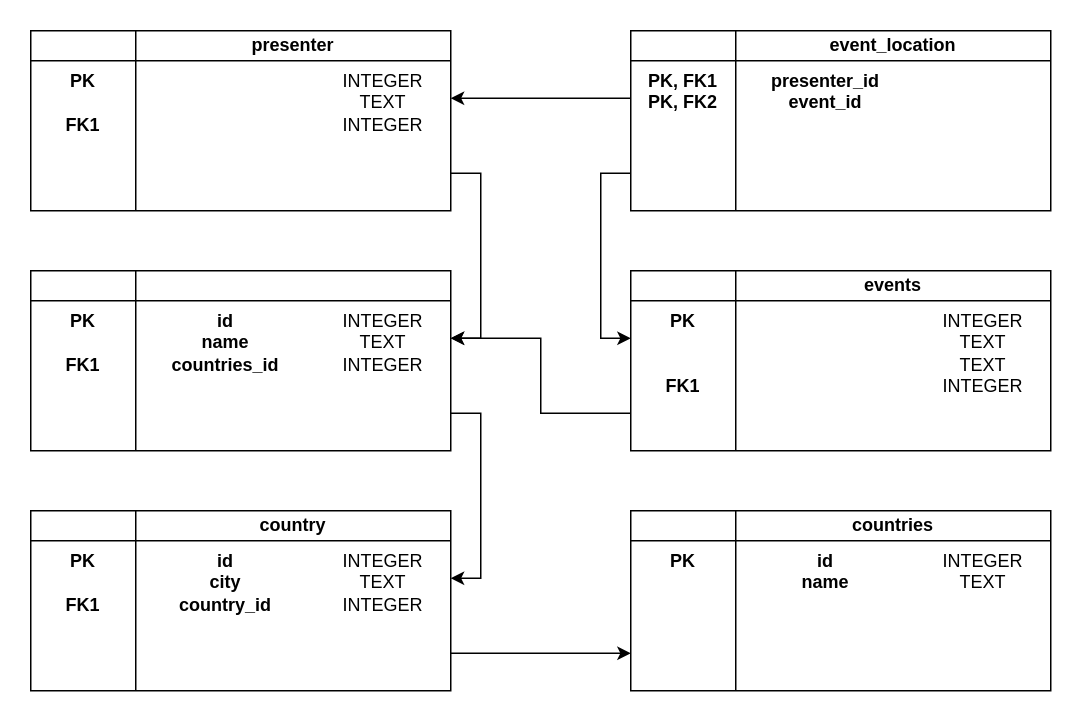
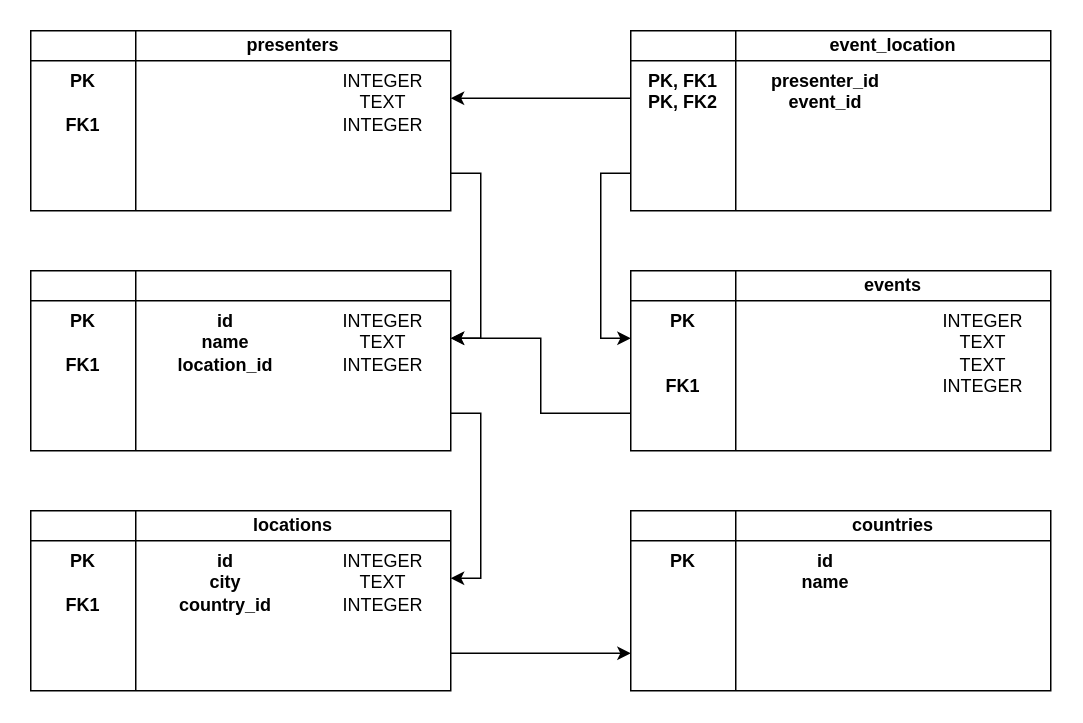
  <mxCell id="0" />
  <mxCell id="1" parent="0" />
  <mxCell id="2" value="" style="group" parent="1" vertex="1" connectable="0"><mxGeometry x="420" y="340" width="280" height="120" as="geometry" /></mxCell>
  <mxCell id="3" value="" style="shape=internalStorage;whiteSpace=wrap;html=1;backgroundOutline=1;dx=70;dy=20;" parent="2" vertex="1"><mxGeometry width="280" height="120" as="geometry" /></mxCell>
  <mxCell id="4" value="&lt;b&gt;countries&lt;/b&gt;" style="text;html=1;strokeColor=none;fillColor=none;align=center;verticalAlign=middle;whiteSpace=wrap;rounded=0;" parent="2" vertex="1"><mxGeometry x="70" width="210" height="20" as="geometry" /></mxCell>
  <mxCell id="5" value="id&lt;br&gt;name" style="text;html=1;strokeColor=none;fillColor=none;align=center;verticalAlign=top;whiteSpace=wrap;rounded=0;fontStyle=1" parent="2" vertex="1"><mxGeometry x="70" y="20" width="120" height="100" as="geometry" /></mxCell>
  <mxCell id="6" value="PK" style="text;html=1;strokeColor=none;fillColor=none;align=center;verticalAlign=top;whiteSpace=wrap;rounded=0;fontStyle=1" parent="2" vertex="1"><mxGeometry y="20" width="70" height="100" as="geometry" /></mxCell>
- <mxCell id="7" value="INTEGER&lt;br&gt;TEXT" style="text;html=1;strokeColor=none;fillColor=none;align=center;verticalAlign=top;whiteSpace=wrap;rounded=0;" parent="2" vertex="1"><mxGeometry x="190" y="20" width="90" height="100" as="geometry" /></mxCell>
  <mxCell id="8" value="" style="group" parent="1" vertex="1" connectable="0"><mxGeometry x="20" y="340" width="280" height="120" as="geometry" /></mxCell>
  <mxCell id="9" value="" style="shape=internalStorage;whiteSpace=wrap;html=1;backgroundOutline=1;dx=70;dy=20;" parent="8" vertex="1"><mxGeometry width="280" height="120" as="geometry" /></mxCell>
- <mxCell id="10" value="&lt;b&gt;country&lt;/b&gt;" style="text;html=1;strokeColor=none;fillColor=none;align=center;verticalAlign=middle;whiteSpace=wrap;rounded=0;" parent="8" vertex="1"><mxGeometry x="70" width="210" height="20" as="geometry" /></mxCell>
+ <mxCell id="10" value="&lt;b&gt;locations&lt;/b&gt;" style="text;html=1;strokeColor=none;fillColor=none;align=center;verticalAlign=middle;whiteSpace=wrap;rounded=0;" parent="8" vertex="1"><mxGeometry x="70" width="210" height="20" as="geometry" /></mxCell>
  <mxCell id="11" value="id&lt;br&gt;city&lt;br&gt;country_id" style="text;html=1;strokeColor=none;fillColor=none;align=center;verticalAlign=top;whiteSpace=wrap;rounded=0;fontStyle=1" parent="8" vertex="1"><mxGeometry x="70" y="20" width="120" height="100" as="geometry" /></mxCell>
  <mxCell id="12" value="PK&lt;br&gt;&lt;br&gt;FK1" style="text;html=1;strokeColor=none;fillColor=none;align=center;verticalAlign=top;whiteSpace=wrap;rounded=0;fontStyle=1" parent="8" vertex="1"><mxGeometry y="20" width="70" height="100" as="geometry" /></mxCell>
  <mxCell id="13" value="INTEGER&lt;br&gt;TEXT&lt;br&gt;INTEGER" style="text;html=1;strokeColor=none;fillColor=none;align=center;verticalAlign=top;whiteSpace=wrap;rounded=0;" parent="8" vertex="1"><mxGeometry x="190" y="20" width="90" height="100" as="geometry" /></mxCell>
  <mxCell id="14" value="" style="group" parent="1" vertex="1" connectable="0"><mxGeometry x="420" y="180" width="280" height="120" as="geometry" /></mxCell>
  <mxCell id="15" value="" style="shape=internalStorage;whiteSpace=wrap;html=1;backgroundOutline=1;dx=70;dy=20;" parent="14" vertex="1"><mxGeometry width="280" height="120" as="geometry" /></mxCell>
  <mxCell id="16" value="&lt;b&gt;events&lt;/b&gt;" style="text;html=1;strokeColor=none;fillColor=none;align=center;verticalAlign=middle;whiteSpace=wrap;rounded=0;" parent="14" vertex="1"><mxGeometry x="70" width="210" height="20" as="geometry" /></mxCell>
  <mxCell id="17" value="PK&lt;br&gt;&lt;br&gt;&lt;br&gt;FK1" style="text;html=1;strokeColor=none;fillColor=none;align=center;verticalAlign=top;whiteSpace=wrap;rounded=0;fontStyle=1" parent="14" vertex="1"><mxGeometry y="20" width="70" height="100" as="geometry" /></mxCell>
  <mxCell id="18" value="INTEGER&lt;br&gt;TEXT&lt;br&gt;TEXT&lt;br&gt;INTEGER" style="text;html=1;strokeColor=none;fillColor=none;align=center;verticalAlign=top;whiteSpace=wrap;rounded=0;" parent="14" vertex="1"><mxGeometry x="190" y="20" width="90" height="100" as="geometry" /></mxCell>
  <mxCell id="19" value="" style="group" parent="1" vertex="1" connectable="0"><mxGeometry x="20" y="180" width="280" height="120" as="geometry" /></mxCell>
  <mxCell id="20" value="" style="shape=internalStorage;whiteSpace=wrap;html=1;backgroundOutline=1;dx=70;dy=20;" parent="19" vertex="1"><mxGeometry width="280" height="120" as="geometry" /></mxCell>
- <mxCell id="21" value="id&lt;br&gt;name&lt;br&gt;countries_id" style="text;html=1;strokeColor=none;fillColor=none;align=center;verticalAlign=top;whiteSpace=wrap;rounded=0;fontStyle=1" parent="19" vertex="1"><mxGeometry x="70" y="20" width="120" height="100" as="geometry" /></mxCell>
+ <mxCell id="21" value="id&lt;br&gt;name&lt;br&gt;location_id" style="text;html=1;strokeColor=none;fillColor=none;align=center;verticalAlign=top;whiteSpace=wrap;rounded=0;fontStyle=1" parent="19" vertex="1"><mxGeometry x="70" y="20" width="120" height="100" as="geometry" /></mxCell>
  <mxCell id="22" value="PK&lt;br&gt;&lt;br&gt;FK1" style="text;html=1;strokeColor=none;fillColor=none;align=center;verticalAlign=top;whiteSpace=wrap;rounded=0;fontStyle=1" parent="19" vertex="1"><mxGeometry y="20" width="70" height="100" as="geometry" /></mxCell>
  <mxCell id="23" value="INTEGER&lt;br&gt;TEXT&lt;br&gt;INTEGER" style="text;html=1;strokeColor=none;fillColor=none;align=center;verticalAlign=top;whiteSpace=wrap;rounded=0;" parent="19" vertex="1"><mxGeometry x="190" y="20" width="90" height="100" as="geometry" /></mxCell>
  <mxCell id="24" value="" style="group" parent="1" vertex="1" connectable="0"><mxGeometry x="20" y="20" width="280" height="120" as="geometry" /></mxCell>
  <mxCell id="25" value="" style="shape=internalStorage;whiteSpace=wrap;html=1;backgroundOutline=1;dx=70;dy=20;" parent="24" vertex="1"><mxGeometry width="280" height="120" as="geometry" /></mxCell>
- <mxCell id="26" value="&lt;b&gt;presenter&lt;/b&gt;" style="text;html=1;strokeColor=none;fillColor=none;align=center;verticalAlign=middle;whiteSpace=wrap;rounded=0;" parent="24" vertex="1"><mxGeometry x="70" width="210" height="20" as="geometry" /></mxCell>
+ <mxCell id="26" value="&lt;b&gt;presenters&lt;/b&gt;" style="text;html=1;strokeColor=none;fillColor=none;align=center;verticalAlign=middle;whiteSpace=wrap;rounded=0;" parent="24" vertex="1"><mxGeometry x="70" width="210" height="20" as="geometry" /></mxCell>
  <mxCell id="27" value="PK&lt;br&gt;&lt;br&gt;FK1" style="text;html=1;strokeColor=none;fillColor=none;align=center;verticalAlign=top;whiteSpace=wrap;rounded=0;fontStyle=1" parent="24" vertex="1"><mxGeometry y="20" width="70" height="100" as="geometry" /></mxCell>
  <mxCell id="28" value="INTEGER&lt;br&gt;TEXT&lt;br&gt;INTEGER" style="text;html=1;strokeColor=none;fillColor=none;align=center;verticalAlign=top;whiteSpace=wrap;rounded=0;" parent="24" vertex="1"><mxGeometry x="190" y="20" width="90" height="100" as="geometry" /></mxCell>
  <mxCell id="29" value="" style="group" vertex="1" connectable="0" parent="1"><mxGeometry x="420" y="20" width="280" height="120" as="geometry" /></mxCell>
  <mxCell id="30" value="" style="shape=internalStorage;whiteSpace=wrap;html=1;backgroundOutline=1;dx=70;dy=20;" vertex="1" parent="29"><mxGeometry width="280" height="120" as="geometry" /></mxCell>
  <mxCell id="31" value="&lt;b&gt;event_location&lt;/b&gt;" style="text;html=1;strokeColor=none;fillColor=none;align=center;verticalAlign=middle;whiteSpace=wrap;rounded=0;" vertex="1" parent="29"><mxGeometry x="70" width="210" height="20" as="geometry" /></mxCell>
  <mxCell id="32" value="presenter_id&lt;br&gt;event_id" style="text;html=1;strokeColor=none;fillColor=none;align=center;verticalAlign=top;whiteSpace=wrap;rounded=0;fontStyle=1" vertex="1" parent="29"><mxGeometry x="70" y="20" width="120" height="100" as="geometry" /></mxCell>
  <mxCell id="33" value="PK, FK1&lt;br&gt;PK, FK2" style="text;html=1;strokeColor=none;fillColor=none;align=center;verticalAlign=top;whiteSpace=wrap;rounded=0;fontStyle=1" vertex="1" parent="29"><mxGeometry y="20" width="70" height="100" as="geometry" /></mxCell>
  <mxCell id="34" style="edgeStyle=orthogonalEdgeStyle;rounded=0;orthogonalLoop=1;jettySize=auto;html=1;exitX=0;exitY=0.25;exitDx=0;exitDy=0;entryX=1;entryY=0.25;entryDx=0;entryDy=0;" edge="1" parent="1" source="33" target="28"><mxGeometry relative="1" as="geometry" /></mxCell>
  <mxCell id="35" style="edgeStyle=orthogonalEdgeStyle;rounded=0;orthogonalLoop=1;jettySize=auto;html=1;exitX=0;exitY=0.75;exitDx=0;exitDy=0;entryX=0;entryY=0.25;entryDx=0;entryDy=0;" edge="1" parent="1" source="33" target="17"><mxGeometry relative="1" as="geometry"><mxPoint x="390" y="210" as="targetPoint" /></mxGeometry></mxCell>
  <mxCell id="36" style="edgeStyle=orthogonalEdgeStyle;rounded=0;orthogonalLoop=1;jettySize=auto;html=1;exitX=0;exitY=0.75;exitDx=0;exitDy=0;entryX=1;entryY=0.25;entryDx=0;entryDy=0;" edge="1" parent="1" source="17" target="23"><mxGeometry relative="1" as="geometry" /></mxCell>
  <mxCell id="37" style="edgeStyle=orthogonalEdgeStyle;rounded=0;orthogonalLoop=1;jettySize=auto;html=1;exitX=1;exitY=0.75;exitDx=0;exitDy=0;entryX=1;entryY=0.25;entryDx=0;entryDy=0;" edge="1" parent="1" source="28" target="23"><mxGeometry relative="1" as="geometry" /></mxCell>
  <mxCell id="38" style="edgeStyle=orthogonalEdgeStyle;rounded=0;orthogonalLoop=1;jettySize=auto;html=1;exitX=1;exitY=0.75;exitDx=0;exitDy=0;entryX=1;entryY=0.25;entryDx=0;entryDy=0;" edge="1" parent="1" source="23" target="13"><mxGeometry relative="1" as="geometry" /></mxCell>
  <mxCell id="39" style="edgeStyle=orthogonalEdgeStyle;rounded=0;orthogonalLoop=1;jettySize=auto;html=1;exitX=1;exitY=0.75;exitDx=0;exitDy=0;entryX=0;entryY=0.75;entryDx=0;entryDy=0;" edge="1" parent="1" source="13" target="6"><mxGeometry relative="1" as="geometry" /></mxCell>
